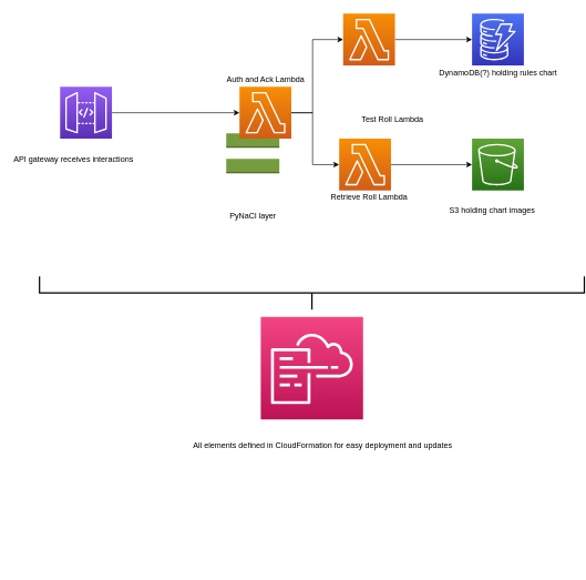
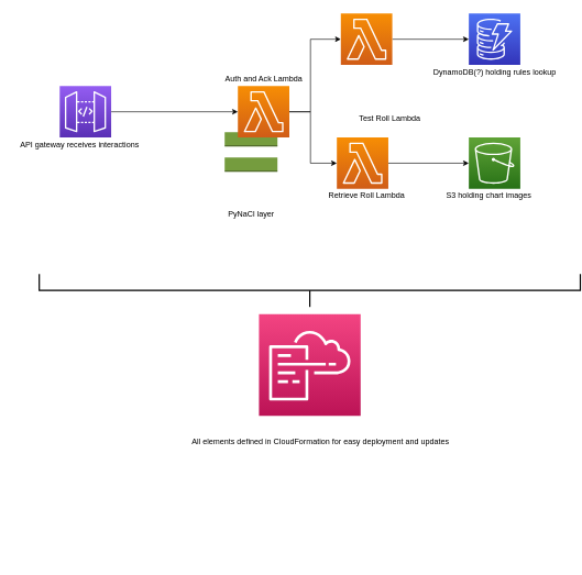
  <mxCell id="0" />
  <mxCell id="1" parent="0" />
  <mxCell id="2" value="" style="outlineConnect=0;dashed=0;verticalLabelPosition=bottom;verticalAlign=top;align=center;html=1;shape=mxgraph.aws3.layers;fillColor=#759C3E;gradientColor=none;" vertex="1" parent="1"><mxGeometry x="340" y="200" width="80" height="60" as="geometry" /></mxCell>
  <mxCell id="3" style="edgeStyle=orthogonalEdgeStyle;rounded=0;orthogonalLoop=1;jettySize=auto;html=1;entryX=0;entryY=0.5;entryDx=0;entryDy=0;entryPerimeter=0;" parent="1" source="4" target="7" edge="1"><mxGeometry relative="1" as="geometry" /></mxCell>
  <mxCell id="4" value="" style="points=[[0,0,0],[0.25,0,0],[0.5,0,0],[0.75,0,0],[1,0,0],[0,1,0],[0.25,1,0],[0.5,1,0],[0.75,1,0],[1,1,0],[0,0.25,0],[0,0.5,0],[0,0.75,0],[1,0.25,0],[1,0.5,0],[1,0.75,0]];outlineConnect=0;fontColor=#232F3E;gradientColor=#945DF2;gradientDirection=north;fillColor=#5A30B5;strokeColor=#ffffff;dashed=0;verticalLabelPosition=bottom;verticalAlign=top;align=center;html=1;fontSize=12;fontStyle=0;aspect=fixed;shape=mxgraph.aws4.resourceIcon;resIcon=mxgraph.aws4.api_gateway;" parent="1" vertex="1"><mxGeometry x="90" y="130" width="78" height="78" as="geometry" /></mxCell>
  <mxCell id="5" style="edgeStyle=orthogonalEdgeStyle;rounded=0;orthogonalLoop=1;jettySize=auto;html=1;" parent="1" source="7" target="10" edge="1"><mxGeometry relative="1" as="geometry"><Array as="points"><mxPoint x="470" y="169" /><mxPoint x="470" y="247" /></Array></mxGeometry></mxCell>
  <mxCell id="6" style="edgeStyle=orthogonalEdgeStyle;rounded=0;orthogonalLoop=1;jettySize=auto;html=1;entryX=0;entryY=0.5;entryDx=0;entryDy=0;entryPerimeter=0;" parent="1" source="7" target="18" edge="1"><mxGeometry relative="1" as="geometry"><Array as="points"><mxPoint x="470" y="169" /><mxPoint x="470" y="59" /></Array></mxGeometry></mxCell>
  <mxCell id="7" value="" style="points=[[0,0,0],[0.25,0,0],[0.5,0,0],[0.75,0,0],[1,0,0],[0,1,0],[0.25,1,0],[0.5,1,0],[0.75,1,0],[1,1,0],[0,0.25,0],[0,0.5,0],[0,0.75,0],[1,0.25,0],[1,0.5,0],[1,0.75,0]];outlineConnect=0;fontColor=#232F3E;gradientColor=#F78E04;gradientDirection=north;fillColor=#D05C17;strokeColor=#ffffff;dashed=0;verticalLabelPosition=bottom;verticalAlign=top;align=center;html=1;fontSize=12;fontStyle=0;aspect=fixed;shape=mxgraph.aws4.resourceIcon;resIcon=mxgraph.aws4.lambda;" parent="1" vertex="1"><mxGeometry x="360" y="130" width="78" height="78" as="geometry" /></mxCell>
  <mxCell id="8" value="" style="points=[[0,0,0],[0.25,0,0],[0.5,0,0],[0.75,0,0],[1,0,0],[0,1,0],[0.25,1,0],[0.5,1,0],[0.75,1,0],[1,1,0],[0,0.25,0],[0,0.5,0],[0,0.75,0],[1,0.25,0],[1,0.5,0],[1,0.75,0]];outlineConnect=0;fontColor=#232F3E;gradientColor=#60A337;gradientDirection=north;fillColor=#277116;strokeColor=#ffffff;dashed=0;verticalLabelPosition=bottom;verticalAlign=top;align=center;html=1;fontSize=12;fontStyle=0;aspect=fixed;shape=mxgraph.aws4.resourceIcon;resIcon=mxgraph.aws4.s3;" parent="1" vertex="1"><mxGeometry x="710" y="208" width="78" height="78" as="geometry" /></mxCell>
  <mxCell id="9" style="edgeStyle=orthogonalEdgeStyle;rounded=0;orthogonalLoop=1;jettySize=auto;html=1;" parent="1" source="10" target="8" edge="1"><mxGeometry relative="1" as="geometry" /></mxCell>
  <mxCell id="10" value="" style="points=[[0,0,0],[0.25,0,0],[0.5,0,0],[0.75,0,0],[1,0,0],[0,1,0],[0.25,1,0],[0.5,1,0],[0.75,1,0],[1,1,0],[0,0.25,0],[0,0.5,0],[0,0.75,0],[1,0.25,0],[1,0.5,0],[1,0.75,0]];outlineConnect=0;fontColor=#232F3E;gradientColor=#F78E04;gradientDirection=north;fillColor=#D05C17;strokeColor=#ffffff;dashed=0;verticalLabelPosition=bottom;verticalAlign=top;align=center;html=1;fontSize=12;fontStyle=0;aspect=fixed;shape=mxgraph.aws4.resourceIcon;resIcon=mxgraph.aws4.lambda;" parent="1" vertex="1"><mxGeometry x="510" y="208" width="78" height="78" as="geometry" /></mxCell>
  <mxCell id="11" value="Auth and Ack Lambda" style="text;html=1;align=center;verticalAlign=middle;resizable=0;points=[];autosize=1;strokeColor=none;" parent="1" vertex="1"><mxGeometry x="334" y="110" width="130" height="20" as="geometry" /></mxCell>
  <mxCell id="12" value="Retrieve Roll Lambda" style="text;html=1;align=center;verticalAlign=middle;resizable=0;points=[];autosize=1;strokeColor=none;" parent="1" vertex="1"><mxGeometry x="490" y="286" width="130" height="20" as="geometry" /></mxCell>
- <mxCell id="13" value="S3 holding chart images" style="text;html=1;align=center;verticalAlign=middle;resizable=0;points=[];autosize=1;strokeColor=none;" parent="1" vertex="1"><mxGeometry x="670" y="306" width="140" height="20" as="geometry" /></mxCell>
- <mxCell id="14" value="API gateway receives interactions" style="text;html=1;align=center;verticalAlign=middle;resizable=0;points=[];autosize=1;strokeColor=none;" parent="1" vertex="1"><mxGeometry x="10" y="230" width="200" height="20" as="geometry" /></mxCell>
+ <mxCell id="13" value="S3 holding chart images" style="text;html=1;align=center;verticalAlign=middle;resizable=0;points=[];autosize=1;strokeColor=none;" parent="1" vertex="1"><mxGeometry x="670" y="286" width="140" height="20" as="geometry" /></mxCell>
+ <mxCell id="14" value="API gateway receives interactions" style="text;html=1;align=center;verticalAlign=middle;resizable=0;points=[];autosize=1;strokeColor=none;" parent="1" vertex="1"><mxGeometry x="20" y="210" width="200" height="20" as="geometry" /></mxCell>
  <mxCell id="15" value="" style="points=[[0,0,0],[0.25,0,0],[0.5,0,0],[0.75,0,0],[1,0,0],[0,1,0],[0.25,1,0],[0.5,1,0],[0.75,1,0],[1,1,0],[0,0.25,0],[0,0.5,0],[0,0.75,0],[1,0.25,0],[1,0.5,0],[1,0.75,0]];outlineConnect=0;fontColor=#232F3E;gradientColor=#4D72F3;gradientDirection=north;fillColor=#3334B9;strokeColor=#ffffff;dashed=0;verticalLabelPosition=bottom;verticalAlign=top;align=center;html=1;fontSize=12;fontStyle=0;aspect=fixed;shape=mxgraph.aws4.resourceIcon;resIcon=mxgraph.aws4.dynamodb;" parent="1" vertex="1"><mxGeometry x="710" y="20" width="78" height="78" as="geometry" /></mxCell>
- <mxCell id="16" value="DynamoDB(?) holding rules chart" style="text;html=1;align=center;verticalAlign=middle;resizable=0;points=[];autosize=1;strokeColor=none;" parent="1" vertex="1"><mxGeometry x="649" y="100" width="200" height="20" as="geometry" /></mxCell>
+ <mxCell id="16" value="DynamoDB(?) holding rules lookup" style="text;html=1;align=center;verticalAlign=middle;resizable=0;points=[];autosize=1;strokeColor=none;" parent="1" vertex="1"><mxGeometry x="649" y="100" width="200" height="20" as="geometry" /></mxCell>
  <mxCell id="17" style="edgeStyle=orthogonalEdgeStyle;rounded=0;orthogonalLoop=1;jettySize=auto;html=1;entryX=0;entryY=0.5;entryDx=0;entryDy=0;entryPerimeter=0;" parent="1" source="18" target="15" edge="1"><mxGeometry relative="1" as="geometry" /></mxCell>
  <mxCell id="18" value="" style="points=[[0,0,0],[0.25,0,0],[0.5,0,0],[0.75,0,0],[1,0,0],[0,1,0],[0.25,1,0],[0.5,1,0],[0.75,1,0],[1,1,0],[0,0.25,0],[0,0.5,0],[0,0.75,0],[1,0.25,0],[1,0.5,0],[1,0.75,0]];outlineConnect=0;fontColor=#232F3E;gradientColor=#F78E04;gradientDirection=north;fillColor=#D05C17;strokeColor=#ffffff;dashed=0;verticalLabelPosition=bottom;verticalAlign=top;align=center;html=1;fontSize=12;fontStyle=0;aspect=fixed;shape=mxgraph.aws4.resourceIcon;resIcon=mxgraph.aws4.lambda;" parent="1" vertex="1"><mxGeometry x="516" y="20" width="78" height="78" as="geometry" /></mxCell>
  <mxCell id="19" value="Test Roll Lambda" style="text;html=1;align=center;verticalAlign=middle;resizable=0;points=[];autosize=1;strokeColor=none;" parent="1" vertex="1"><mxGeometry x="535" y="170" width="110" height="20" as="geometry" /></mxCell>
  <mxCell id="20" value="" style="strokeWidth=2;html=1;shape=mxgraph.flowchart.annotation_2;align=left;labelPosition=right;pointerEvents=1;rotation=-90;" parent="1" vertex="1"><mxGeometry x="444" y="30" width="50" height="820" as="geometry" /></mxCell>
  <mxCell id="21" value="All elements defined in CloudFormation for easy deployment and updates" style="text;html=1;align=center;verticalAlign=middle;resizable=0;points=[];autosize=1;strokeColor=none;" parent="1" vertex="1"><mxGeometry x="280" y="660" width="410" height="20" as="geometry" /></mxCell>
  <mxCell id="22" value="" style="points=[[0,0,0],[0.25,0,0],[0.5,0,0],[0.75,0,0],[1,0,0],[0,1,0],[0.25,1,0],[0.5,1,0],[0.75,1,0],[1,1,0],[0,0.25,0],[0,0.5,0],[0,0.75,0],[1,0.25,0],[1,0.5,0],[1,0.75,0]];points=[[0,0,0],[0.25,0,0],[0.5,0,0],[0.75,0,0],[1,0,0],[0,1,0],[0.25,1,0],[0.5,1,0],[0.75,1,0],[1,1,0],[0,0.25,0],[0,0.5,0],[0,0.75,0],[1,0.25,0],[1,0.5,0],[1,0.75,0]];outlineConnect=0;fontColor=#232F3E;gradientColor=#F34482;gradientDirection=north;fillColor=#BC1356;strokeColor=#ffffff;dashed=0;verticalLabelPosition=bottom;verticalAlign=top;align=center;html=1;fontSize=12;fontStyle=0;aspect=fixed;shape=mxgraph.aws4.resourceIcon;resIcon=mxgraph.aws4.cloudformation;" parent="1" vertex="1"><mxGeometry x="392" y="476" width="154" height="154" as="geometry" /></mxCell>
  <mxCell id="23" value="PyNaCl layer" style="text;html=1;align=center;verticalAlign=middle;resizable=0;points=[];autosize=1;strokeColor=none;" vertex="1" parent="1"><mxGeometry x="335" y="315" width="90" height="20" as="geometry" /></mxCell>
